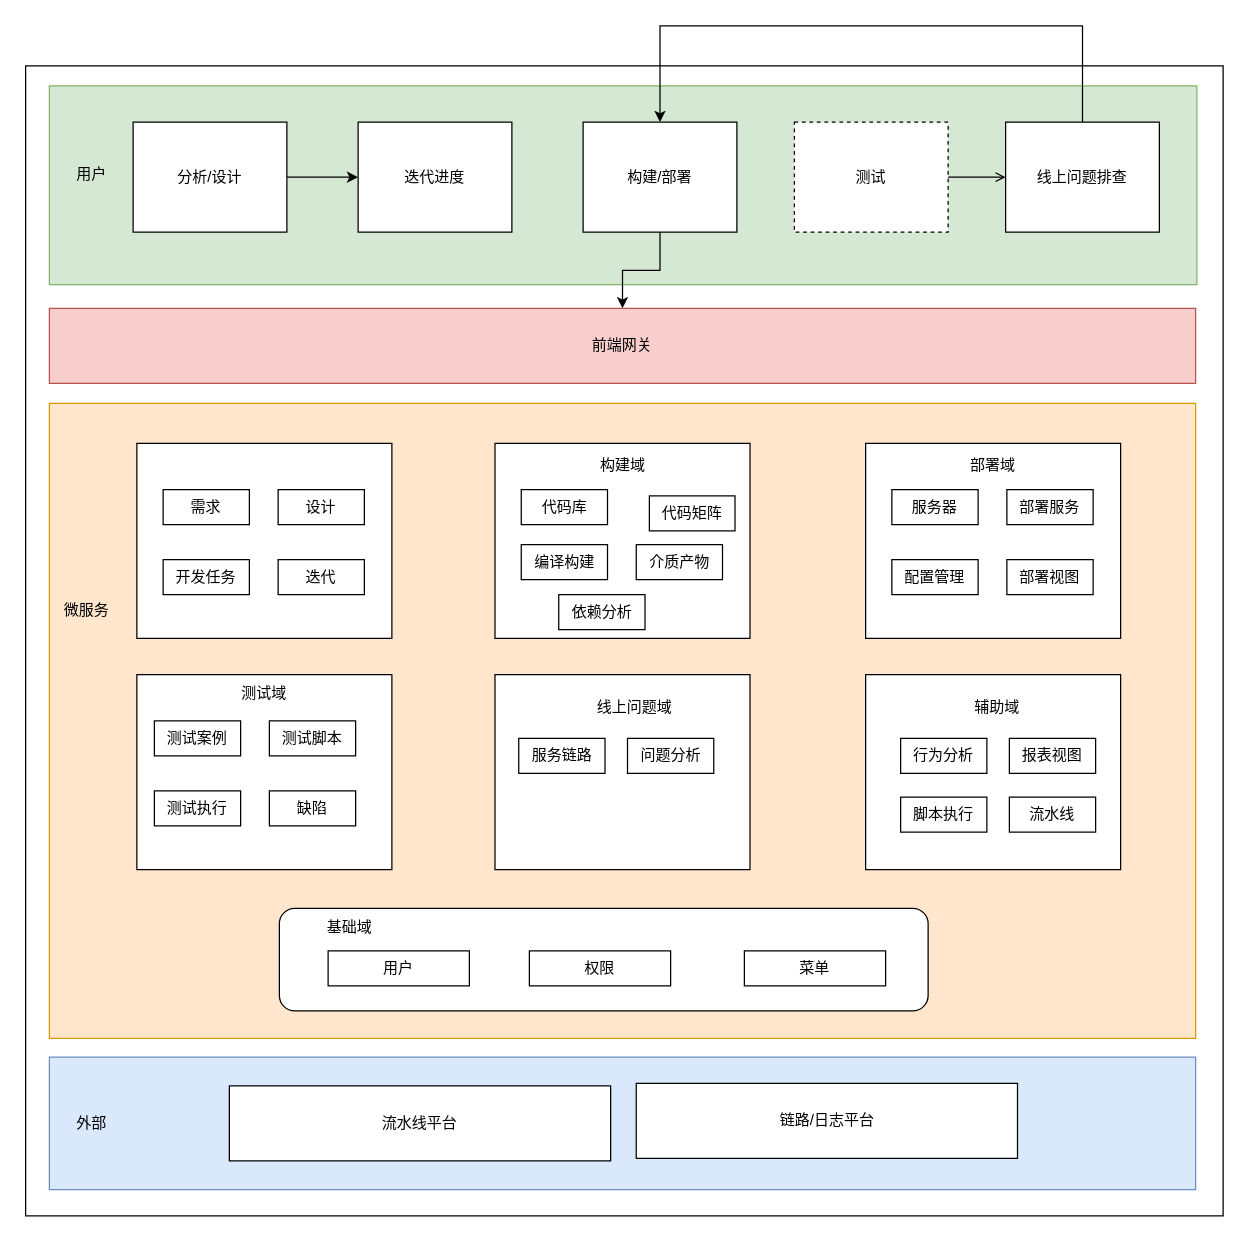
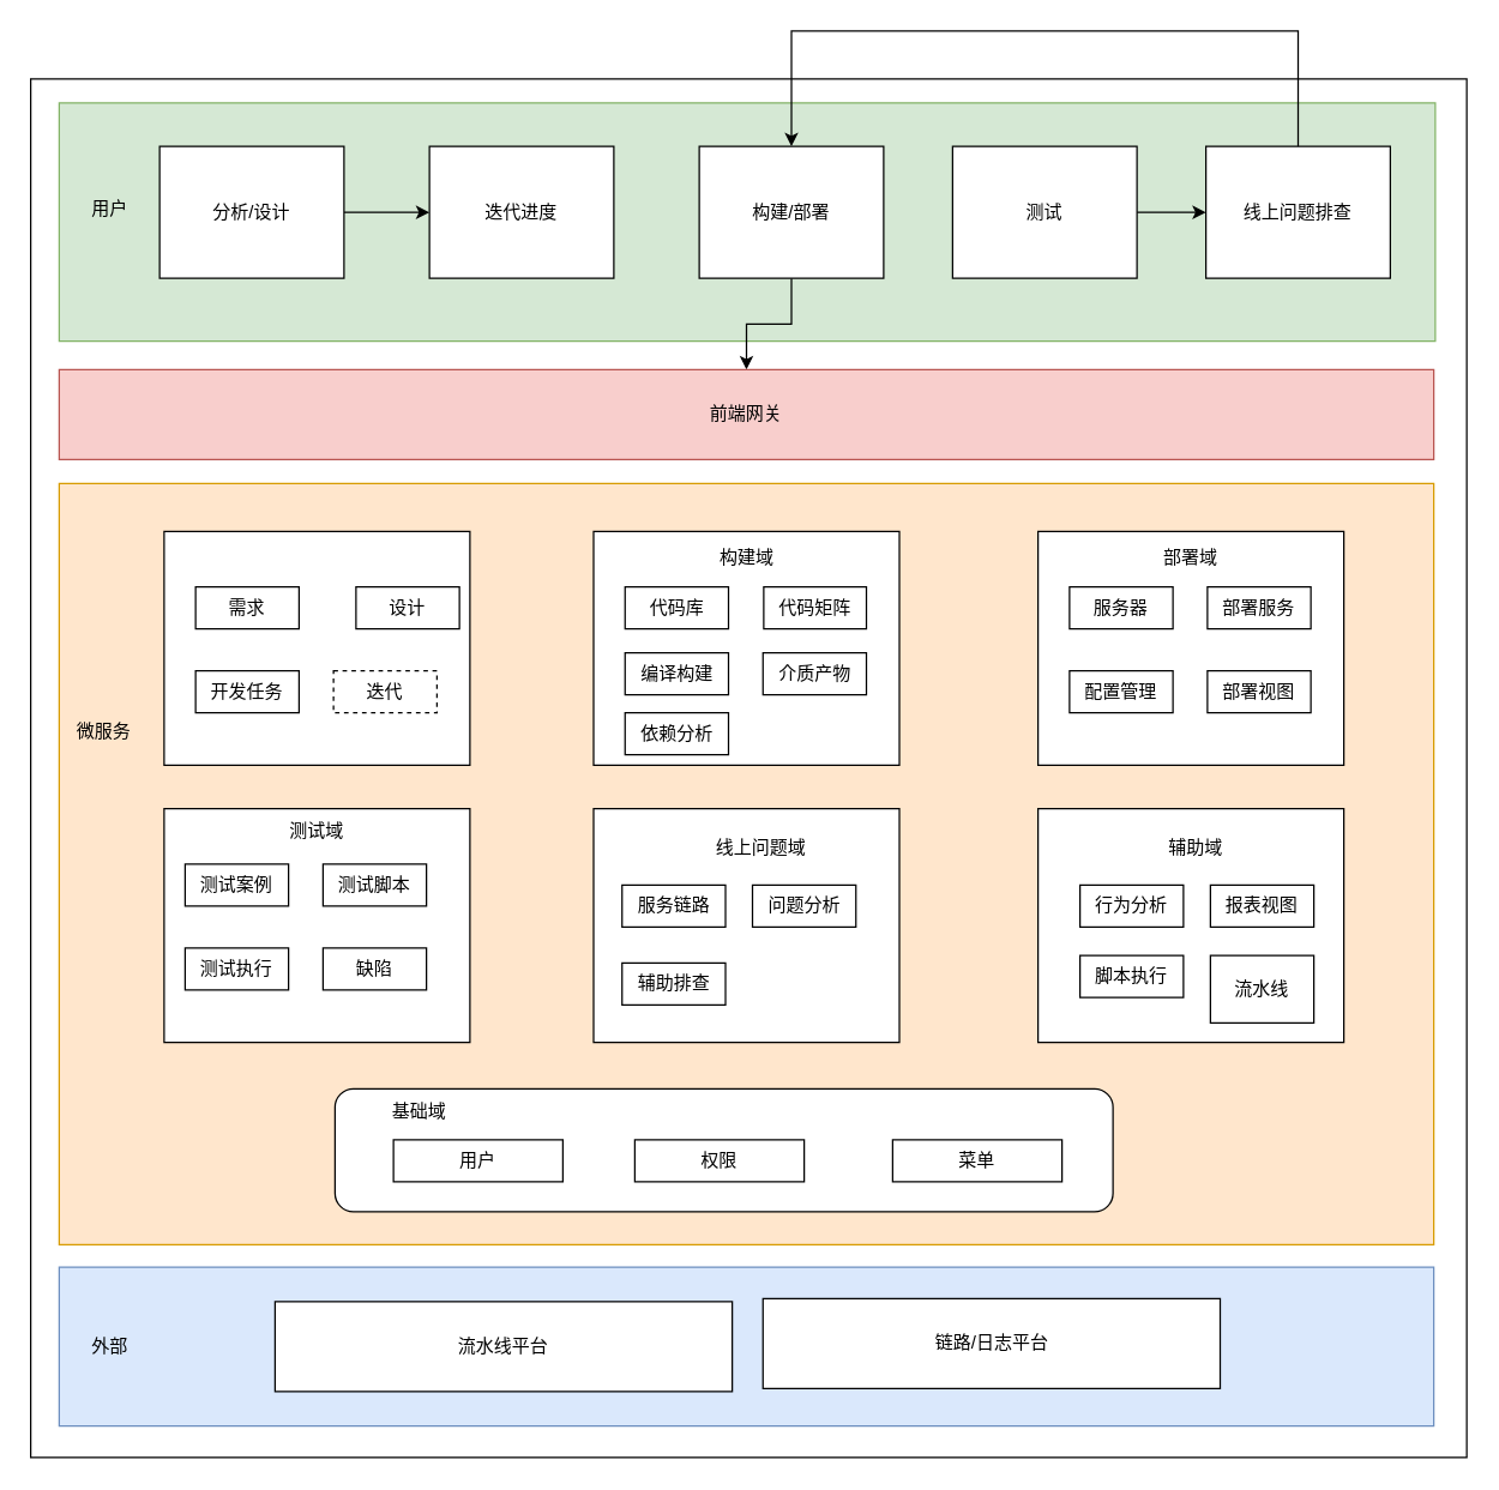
  <mxCell id="0" />
  <mxCell id="1" parent="0" />
  <mxCell id="2" value="" style="rounded=0;whiteSpace=wrap;html=1;" parent="1" vertex="1"><mxGeometry x="20" y="52" width="958" height="920" as="geometry" /></mxCell>
  <mxCell id="3" value="" style="rounded=0;whiteSpace=wrap;html=1;fillColor=#d5e8d4;strokeColor=#82b366;" parent="1" vertex="1"><mxGeometry x="39" y="68" width="918" height="159" as="geometry" /></mxCell>
  <mxCell id="4" value="" style="edgeStyle=orthogonalEdgeStyle;rounded=0;orthogonalLoop=1;jettySize=auto;html=1;" parent="1" source="5" target="7" edge="1"><mxGeometry relative="1" as="geometry" /></mxCell>
  <mxCell id="5" value="分析/设计&lt;br&gt;" style="rounded=0;whiteSpace=wrap;html=1;" parent="1" vertex="1"><mxGeometry x="106" y="97" width="123" height="88" as="geometry" /></mxCell>
  <mxCell id="6" value="用户" style="text;html=1;strokeColor=none;fillColor=none;align=center;verticalAlign=middle;whiteSpace=wrap;rounded=0;" parent="1" vertex="1"><mxGeometry x="43" y="124" width="60" height="30" as="geometry" /></mxCell>
  <mxCell id="7" value="迭代进度" style="rounded=0;whiteSpace=wrap;html=1;" parent="1" vertex="1"><mxGeometry x="286" y="97" width="123" height="88" as="geometry" /></mxCell>
  <mxCell id="8" value="" style="edgeStyle=orthogonalEdgeStyle;rounded=0;orthogonalLoop=1;jettySize=auto;html=1;" parent="1" source="9" target="14" edge="1"><mxGeometry relative="1" as="geometry" /></mxCell>
  <mxCell id="9" value="构建/部署" style="rounded=0;whiteSpace=wrap;html=1;" parent="1" vertex="1"><mxGeometry x="466" y="97" width="123" height="88" as="geometry" /></mxCell>
- <mxCell id="10" value="" style="edgeStyle=orthogonalEdgeStyle;rounded=0;orthogonalLoop=1;jettySize=auto;html=1;endArrow=open;" parent="1" source="11" target="13" edge="1"><mxGeometry relative="1" as="geometry" /></mxCell>
- <mxCell id="11" value="测试" style="rounded=0;whiteSpace=wrap;html=1;dashed=1;" parent="1" vertex="1"><mxGeometry x="635" y="97" width="123" height="88" as="geometry" /></mxCell>
+ <mxCell id="10" value="" style="edgeStyle=orthogonalEdgeStyle;rounded=0;orthogonalLoop=1;jettySize=auto;html=1;" parent="1" source="11" target="13" edge="1"><mxGeometry relative="1" as="geometry" /></mxCell>
+ <mxCell id="11" value="测试" style="rounded=0;whiteSpace=wrap;html=1;" parent="1" vertex="1"><mxGeometry x="635" y="97" width="123" height="88" as="geometry" /></mxCell>
  <mxCell id="12" style="edgeStyle=orthogonalEdgeStyle;rounded=0;orthogonalLoop=1;jettySize=auto;html=1;entryX=0.5;entryY=0;entryDx=0;entryDy=0;exitX=0.5;exitY=0;exitDx=0;exitDy=0;" parent="1" source="13" target="9" edge="1"><mxGeometry relative="1" as="geometry"><Array as="points"><mxPoint x="866" y="20" /><mxPoint x="528" y="20" /></Array></mxGeometry></mxCell>
  <mxCell id="13" value="线上问题排查" style="rounded=0;whiteSpace=wrap;html=1;" parent="1" vertex="1"><mxGeometry x="804" y="97" width="123" height="88" as="geometry" /></mxCell>
  <mxCell id="14" value="前端网关" style="rounded=0;whiteSpace=wrap;html=1;fillColor=#f8cecc;strokeColor=#b85450;" parent="1" vertex="1"><mxGeometry x="39" y="246" width="917" height="60" as="geometry" /></mxCell>
  <mxCell id="15" value="" style="rounded=0;whiteSpace=wrap;html=1;fillColor=#ffe6cc;strokeColor=#d79b00;" parent="1" vertex="1"><mxGeometry x="39" y="322" width="917" height="508" as="geometry" /></mxCell>
  <mxCell id="16" value="微服务" style="text;html=1;strokeColor=none;fillColor=none;align=center;verticalAlign=middle;whiteSpace=wrap;rounded=0;" parent="1" vertex="1"><mxGeometry x="39" y="473" width="60" height="30" as="geometry" /></mxCell>
  <mxCell id="17" value="" style="rounded=0;whiteSpace=wrap;html=1;" parent="1" vertex="1"><mxGeometry x="109" y="354" width="204" height="156" as="geometry" /></mxCell>
  <mxCell id="18" value="需求" style="rounded=0;whiteSpace=wrap;html=1;" parent="1" vertex="1"><mxGeometry x="130" y="391" width="69" height="28" as="geometry" /></mxCell>
- <mxCell id="19" value="设计" style="rounded=0;whiteSpace=wrap;html=1;" parent="1" vertex="1"><mxGeometry x="222" y="391" width="69" height="28" as="geometry" /></mxCell>
+ <mxCell id="19" value="设计" style="rounded=0;whiteSpace=wrap;html=1;" parent="1" vertex="1"><mxGeometry x="237" y="391" width="69" height="28" as="geometry" /></mxCell>
  <mxCell id="20" value="开发任务" style="rounded=0;whiteSpace=wrap;html=1;" parent="1" vertex="1"><mxGeometry x="130" y="447" width="69" height="28" as="geometry" /></mxCell>
- <mxCell id="21" value="迭代" style="rounded=0;whiteSpace=wrap;html=1;" parent="1" vertex="1"><mxGeometry x="222" y="447" width="69" height="28" as="geometry" /></mxCell>
+ <mxCell id="21" value="迭代" style="rounded=0;whiteSpace=wrap;html=1;dashed=1;" parent="1" vertex="1"><mxGeometry x="222" y="447" width="69" height="28" as="geometry" /></mxCell>
  <mxCell id="22" value="" style="rounded=0;whiteSpace=wrap;html=1;" parent="1" vertex="1"><mxGeometry x="692" y="354" width="204" height="156" as="geometry" /></mxCell>
  <mxCell id="23" value="服务器" style="rounded=0;whiteSpace=wrap;html=1;" parent="1" vertex="1"><mxGeometry x="713" y="391" width="69" height="28" as="geometry" /></mxCell>
  <mxCell id="24" value="部署服务" style="rounded=0;whiteSpace=wrap;html=1;" parent="1" vertex="1"><mxGeometry x="805" y="391" width="69" height="28" as="geometry" /></mxCell>
  <mxCell id="25" value="配置管理" style="rounded=0;whiteSpace=wrap;html=1;" parent="1" vertex="1"><mxGeometry x="713" y="447" width="69" height="28" as="geometry" /></mxCell>
  <mxCell id="26" value="部署视图" style="rounded=0;whiteSpace=wrap;html=1;" parent="1" vertex="1"><mxGeometry x="805" y="447" width="69" height="28" as="geometry" /></mxCell>
  <mxCell id="27" value="部署域" style="text;html=1;strokeColor=none;fillColor=none;align=center;verticalAlign=middle;whiteSpace=wrap;rounded=0;" parent="1" vertex="1"><mxGeometry x="764" y="357" width="60" height="30" as="geometry" /></mxCell>
  <mxCell id="28" value="" style="rounded=0;whiteSpace=wrap;html=1;" parent="1" vertex="1"><mxGeometry x="109" y="539" width="204" height="156" as="geometry" /></mxCell>
  <mxCell id="29" value="测试域" style="text;html=1;strokeColor=none;fillColor=none;align=center;verticalAlign=middle;whiteSpace=wrap;rounded=0;" parent="1" vertex="1"><mxGeometry x="181" y="539" width="60" height="30" as="geometry" /></mxCell>
  <mxCell id="30" value="测试案例" style="rounded=0;whiteSpace=wrap;html=1;" parent="1" vertex="1"><mxGeometry x="123" y="576" width="69" height="28" as="geometry" /></mxCell>
  <mxCell id="31" value="测试执行" style="rounded=0;whiteSpace=wrap;html=1;" parent="1" vertex="1"><mxGeometry x="123" y="632" width="69" height="28" as="geometry" /></mxCell>
  <mxCell id="32" value="缺陷" style="rounded=0;whiteSpace=wrap;html=1;" parent="1" vertex="1"><mxGeometry x="215" y="632" width="69" height="28" as="geometry" /></mxCell>
  <mxCell id="33" value="测试脚本" style="rounded=0;whiteSpace=wrap;html=1;" parent="1" vertex="1"><mxGeometry x="215" y="576" width="69" height="28" as="geometry" /></mxCell>
  <mxCell id="34" value="" style="rounded=0;whiteSpace=wrap;html=1;" parent="1" vertex="1"><mxGeometry x="395.5" y="539" width="204" height="156" as="geometry" /></mxCell>
  <mxCell id="35" value="线上问题域" style="text;html=1;strokeColor=none;fillColor=none;align=center;verticalAlign=middle;whiteSpace=wrap;rounded=0;" parent="1" vertex="1"><mxGeometry x="467.5" y="550" width="79" height="30" as="geometry" /></mxCell>
  <mxCell id="36" value="服务链路" style="rounded=0;whiteSpace=wrap;html=1;" parent="1" vertex="1"><mxGeometry x="414.5" y="590" width="69" height="28" as="geometry" /></mxCell>
  <mxCell id="37" value="问题分析" style="rounded=0;whiteSpace=wrap;html=1;" parent="1" vertex="1"><mxGeometry x="501.5" y="590" width="69" height="28" as="geometry" /></mxCell>
+ <mxCell id="38" value="辅助排查" style="rounded=0;whiteSpace=wrap;html=1;" parent="1" vertex="1"><mxGeometry x="414.5" y="642" width="69" height="28" as="geometry" /></mxCell>
  <mxCell id="39" value="" style="rounded=0;whiteSpace=wrap;html=1;" parent="1" vertex="1"><mxGeometry x="692" y="539" width="204" height="156" as="geometry" /></mxCell>
  <mxCell id="40" value="辅助域" style="text;html=1;strokeColor=none;fillColor=none;align=center;verticalAlign=middle;whiteSpace=wrap;rounded=0;" parent="1" vertex="1"><mxGeometry x="764" y="550" width="67" height="30" as="geometry" /></mxCell>
  <mxCell id="41" value="行为分析" style="rounded=0;whiteSpace=wrap;html=1;" parent="1" vertex="1"><mxGeometry x="720" y="590" width="69" height="28" as="geometry" /></mxCell>
  <mxCell id="42" value="报表视图" style="rounded=0;whiteSpace=wrap;html=1;" parent="1" vertex="1"><mxGeometry x="807" y="590" width="69" height="28" as="geometry" /></mxCell>
  <mxCell id="43" value="脚本执行" style="rounded=0;whiteSpace=wrap;html=1;" parent="1" vertex="1"><mxGeometry x="720" y="637" width="69" height="28" as="geometry" /></mxCell>
- <mxCell id="44" value="流水线" style="rounded=0;whiteSpace=wrap;html=1;" parent="1" vertex="1"><mxGeometry x="807" y="637" width="69" height="28" as="geometry" /></mxCell>
+ <mxCell id="44" value="流水线" style="rounded=0;whiteSpace=wrap;html=1;" parent="1" vertex="1"><mxGeometry x="807" y="637" width="69" height="45" as="geometry" /></mxCell>
  <mxCell id="45" value="" style="rounded=1;whiteSpace=wrap;html=1;" parent="1" vertex="1"><mxGeometry x="223" y="726" width="519" height="82" as="geometry" /></mxCell>
  <mxCell id="46" value="基础域" style="text;html=1;strokeColor=none;fillColor=none;align=center;verticalAlign=middle;whiteSpace=wrap;rounded=0;" parent="1" vertex="1"><mxGeometry x="240" y="726" width="79" height="30" as="geometry" /></mxCell>
  <mxCell id="47" value="用户" style="rounded=0;whiteSpace=wrap;html=1;" parent="1" vertex="1"><mxGeometry x="262" y="760" width="113" height="28" as="geometry" /></mxCell>
  <mxCell id="48" value="权限" style="rounded=0;whiteSpace=wrap;html=1;" parent="1" vertex="1"><mxGeometry x="423" y="760" width="113" height="28" as="geometry" /></mxCell>
  <mxCell id="49" value="菜单" style="rounded=0;whiteSpace=wrap;html=1;" parent="1" vertex="1"><mxGeometry x="595" y="760" width="113" height="28" as="geometry" /></mxCell>
  <mxCell id="50" value="" style="rounded=0;whiteSpace=wrap;html=1;fillColor=#dae8fc;strokeColor=#6c8ebf;" parent="1" vertex="1"><mxGeometry x="39" y="845" width="917" height="106" as="geometry" /></mxCell>
  <mxCell id="51" value="外部" style="text;html=1;strokeColor=none;fillColor=none;align=center;verticalAlign=middle;whiteSpace=wrap;rounded=0;" parent="1" vertex="1"><mxGeometry x="43" y="883" width="60" height="30" as="geometry" /></mxCell>
  <mxCell id="52" value="流水线平台" style="rounded=0;whiteSpace=wrap;html=1;" parent="1" vertex="1"><mxGeometry x="183" y="868" width="305" height="60" as="geometry" /></mxCell>
  <mxCell id="53" value="链路/日志平台" style="rounded=0;whiteSpace=wrap;html=1;" parent="1" vertex="1"><mxGeometry x="508.5" y="866" width="305" height="60" as="geometry" /></mxCell>
  <mxCell id="54" value="" style="rounded=0;whiteSpace=wrap;html=1;" vertex="1" parent="1"><mxGeometry x="395.5" y="354" width="204" height="156" as="geometry" /></mxCell>
  <mxCell id="55" value="代码库" style="rounded=0;whiteSpace=wrap;html=1;" vertex="1" parent="1"><mxGeometry x="416.5" y="391" width="69" height="28" as="geometry" /></mxCell>
- <mxCell id="56" value="代码矩阵" style="rounded=0;whiteSpace=wrap;html=1;" vertex="1" parent="1"><mxGeometry x="519" y="396" width="68.5" height="28" as="geometry" /></mxCell>
+ <mxCell id="56" value="代码矩阵" style="rounded=0;whiteSpace=wrap;html=1;" vertex="1" parent="1"><mxGeometry x="509" y="391" width="68.5" height="28" as="geometry" /></mxCell>
  <mxCell id="57" value="编译构建" style="rounded=0;whiteSpace=wrap;html=1;" vertex="1" parent="1"><mxGeometry x="416.5" y="435" width="69" height="28" as="geometry" /></mxCell>
  <mxCell id="58" value="介质产物" style="rounded=0;whiteSpace=wrap;html=1;" vertex="1" parent="1"><mxGeometry x="508.5" y="435" width="69" height="28" as="geometry" /></mxCell>
  <mxCell id="59" value="构建域" style="text;html=1;strokeColor=none;fillColor=none;align=center;verticalAlign=middle;whiteSpace=wrap;rounded=0;" vertex="1" parent="1"><mxGeometry x="467.5" y="357" width="60" height="30" as="geometry" /></mxCell>
- <mxCell id="60" value="依赖分析" style="rounded=0;whiteSpace=wrap;html=1;" vertex="1" parent="1"><mxGeometry x="446.5" y="475" width="69" height="28" as="geometry" /></mxCell>
+ <mxCell id="60" value="依赖分析" style="rounded=0;whiteSpace=wrap;html=1;" vertex="1" parent="1"><mxGeometry x="416.5" y="475" width="69" height="28" as="geometry" /></mxCell>
